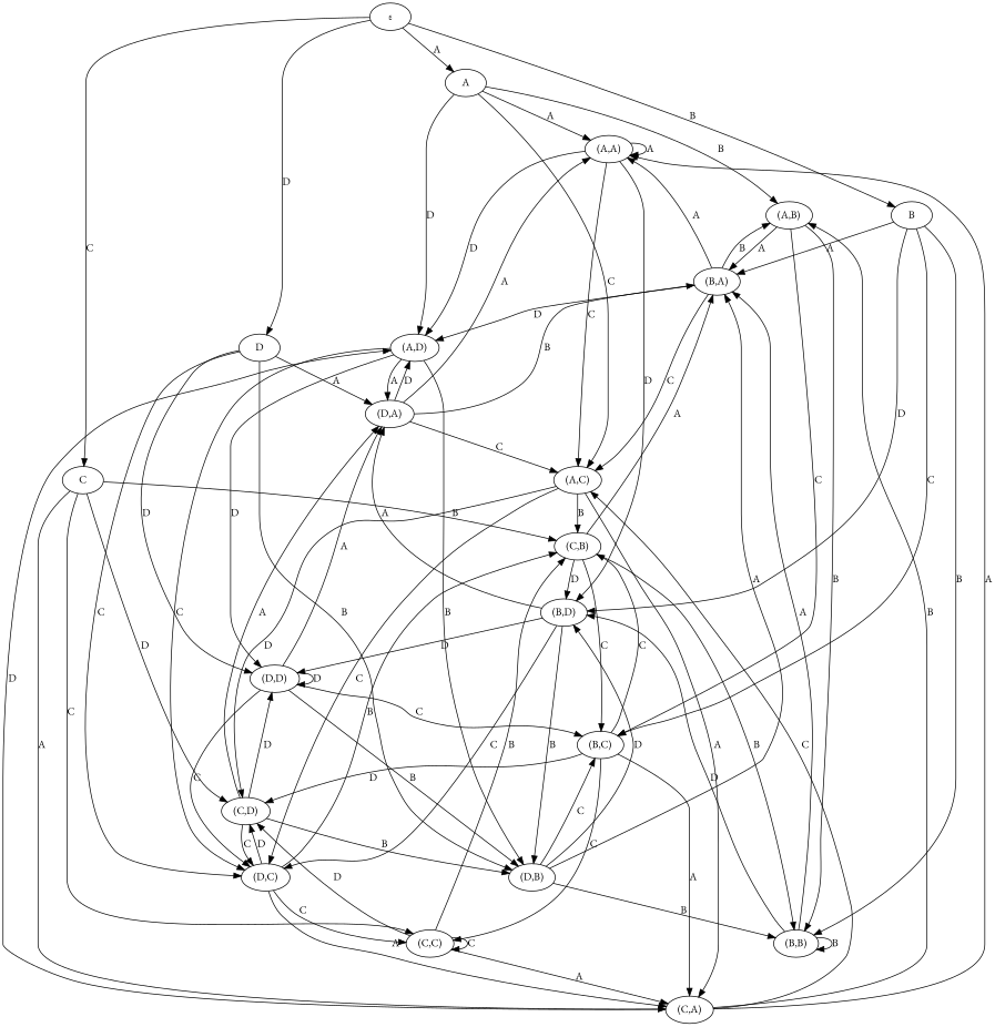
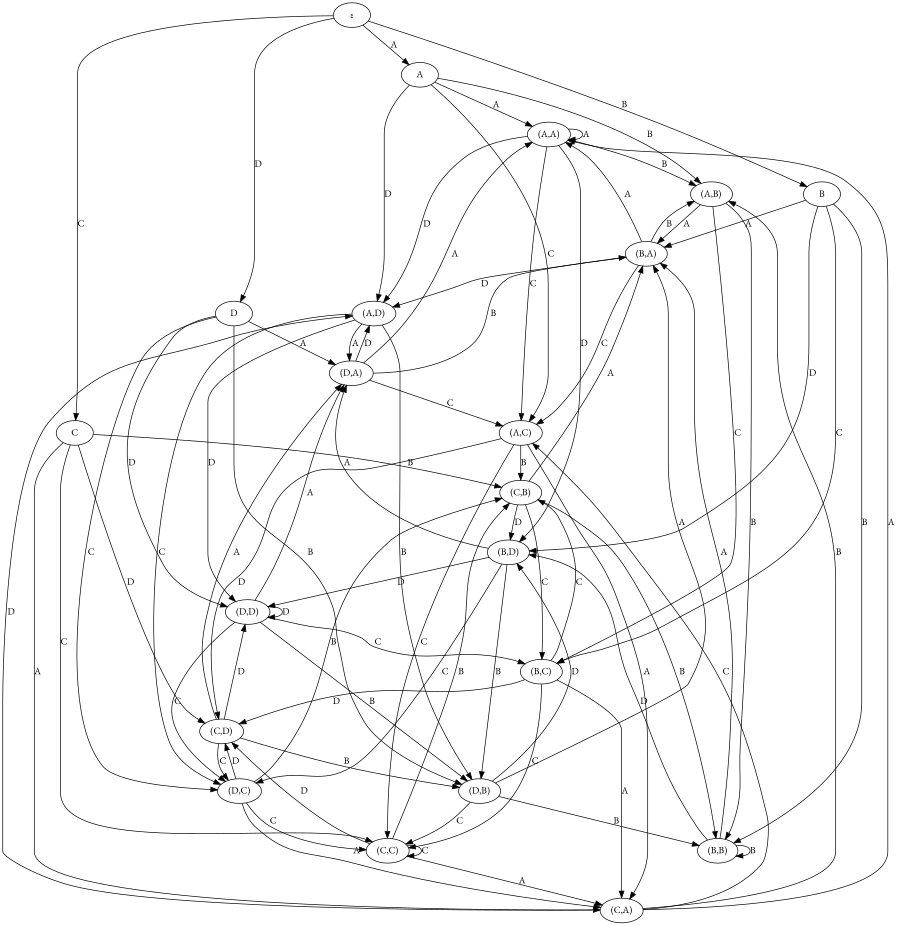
  digraph {
    fontname="EB Garamond"
    node [fontname="EB Garamond"]
    edge [fontname="EB Garamond"]
    "ε"
    A
    B
    C
    D
    "(A,A)"
    "(A,B)"
    "(A,C)"
    "(A,D)"
    "(B,A)"
    "(B,B)"
    "(B,C)"
    "(B,D)"
    "(C,A)"
    "(C,B)"
    "(C,C)"
    "(C,D)"
    "(D,A)"
    "(D,B)"
    "(D,C)"
    "(D,D)"
    "ε" -> A [label=A]
    "ε" -> B [label=B]
    "ε" -> C [label=C]
    "ε" -> D [label=D]
    A -> "(A,A)" [label=A]
    A -> "(A,B)" [label=B]
    A -> "(A,C)" [label=C]
    A -> "(A,D)" [label=D]
    B -> "(B,A)" [label=A]
    B -> "(B,B)" [label=B]
    B -> "(B,C)" [label=C]
    B -> "(B,D)" [label=D]
    C -> "(C,A)" [label=A]
    C -> "(C,B)" [label=B]
    C -> "(C,C)" [label=C]
    C -> "(C,D)" [label=D]
    D -> "(D,A)" [label=A]
    D -> "(D,B)" [label=B]
    D -> "(D,C)" [label=C]
    D -> "(D,D)" [label=D]
    "(A,A)" -> "(A,A)" [label=A]
+   "(A,A)" -> "(A,B)" [label=B]
    "(A,A)" -> "(A,C)" [label=C]
    "(A,A)" -> "(A,D)" [label=D]
    "(A,A)" -> "(B,D)" [label=D]
    "(A,B)" -> "(B,A)" [label=A]
    "(A,B)" -> "(B,B)" [label=B]
    "(A,B)" -> "(B,C)" [label=C]
    "(A,C)" -> "(C,A)" [label=A]
    "(A,C)" -> "(C,B)" [label=B]
-   "(A,C)" -> "(D,C)" [label=C]
+   "(A,C)" -> "(C,C)" [label=C]
    "(A,C)" -> "(C,D)" [label=D]
    "(A,D)" -> "(D,A)" [label=A]
    "(A,D)" -> "(D,B)" [label=B]
    "(A,D)" -> "(D,C)" [label=C]
    "(A,D)" -> "(D,D)" [label=D]
    "(B,A)" -> "(A,A)" [label=A]
    "(B,A)" -> "(A,B)" [label=B]
    "(B,A)" -> "(A,C)" [label=C]
    "(B,A)" -> "(A,D)" [label=D]
    "(B,B)" -> "(B,A)" [label=A]
    "(B,B)" -> "(B,B)" [label=B]
    "(B,B)" -> "(B,D)" [label=D]
    "(B,C)" -> "(C,A)" [label=A]
    "(B,C)" -> "(C,B)" [label=C]
    "(B,C)" -> "(C,C)" [label=C]
    "(B,C)" -> "(C,D)" [label=D]
    "(B,D)" -> "(D,A)" [label=A]
    "(B,D)" -> "(D,B)" [label=B]
    "(B,D)" -> "(D,C)" [label=C]
    "(B,D)" -> "(D,D)" [label=D]
    "(C,A)" -> "(A,A)" [label=A]
    "(C,A)" -> "(A,B)" [label=B]
    "(C,A)" -> "(A,C)" [label=C]
    "(C,A)" -> "(A,D)" [label=D]
    "(C,B)" -> "(B,A)" [label=A]
    "(C,B)" -> "(B,B)" [label=B]
    "(C,B)" -> "(B,C)" [label=C]
    "(C,B)" -> "(B,D)" [label=D]
    "(C,C)" -> "(C,A)" [label=A]
    "(C,C)" -> "(C,B)" [label=B]
    "(C,C)" -> "(C,C)" [label=C]
    "(C,C)" -> "(C,D)" [label=D]
    "(C,D)" -> "(D,A)" [label=A]
    "(C,D)" -> "(D,B)" [label=B]
    "(C,D)" -> "(D,C)" [label=C]
    "(C,D)" -> "(D,D)" [label=D]
    "(D,A)" -> "(A,A)" [label=A]
    "(D,A)" -> "(A,C)" [label=C]
    "(D,A)" -> "(A,D)" [label=D]
    "(D,A)" -> "(B,A)" [label=B]
    "(D,B)" -> "(B,A)" [label=A]
    "(D,B)" -> "(B,B)" [label=B]
-   "(D,B)" -> "(B,C)" [label=C]
+   "(D,B)" -> "(C,C)" [label=C]
    "(D,B)" -> "(B,D)" [label=D]
    "(D,C)" -> "(C,A)" [label=A]
    "(D,C)" -> "(C,B)" [label=B]
    "(D,C)" -> "(C,C)" [label=C]
    "(D,C)" -> "(C,D)" [label=D]
    "(D,D)" -> "(B,C)" [label=C]
    "(D,D)" -> "(D,A)" [label=A]
    "(D,D)" -> "(D,B)" [label=B]
    "(D,D)" -> "(D,C)" [label=C]
    "(D,D)" -> "(D,D)" [label=D]
  }
